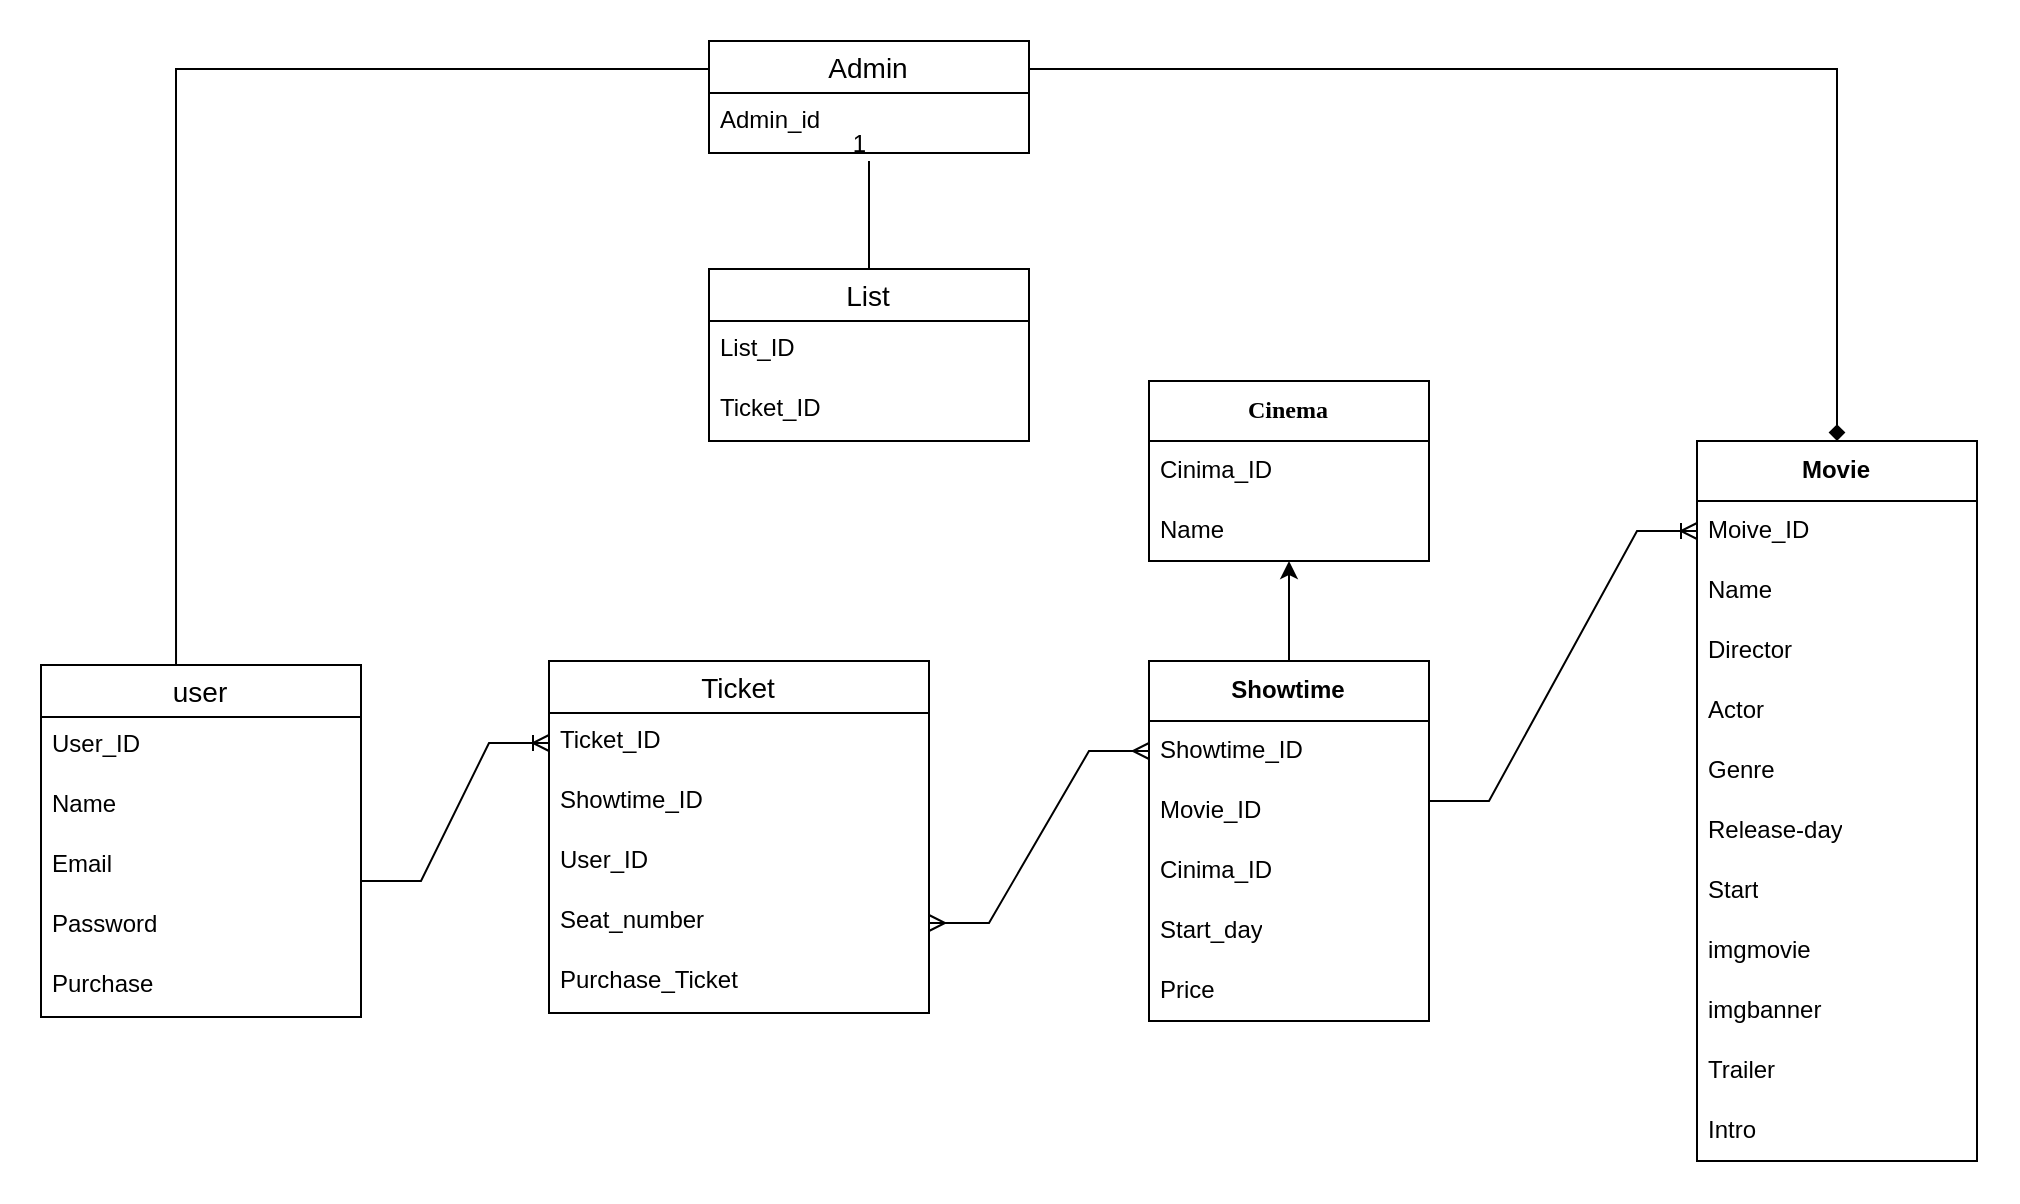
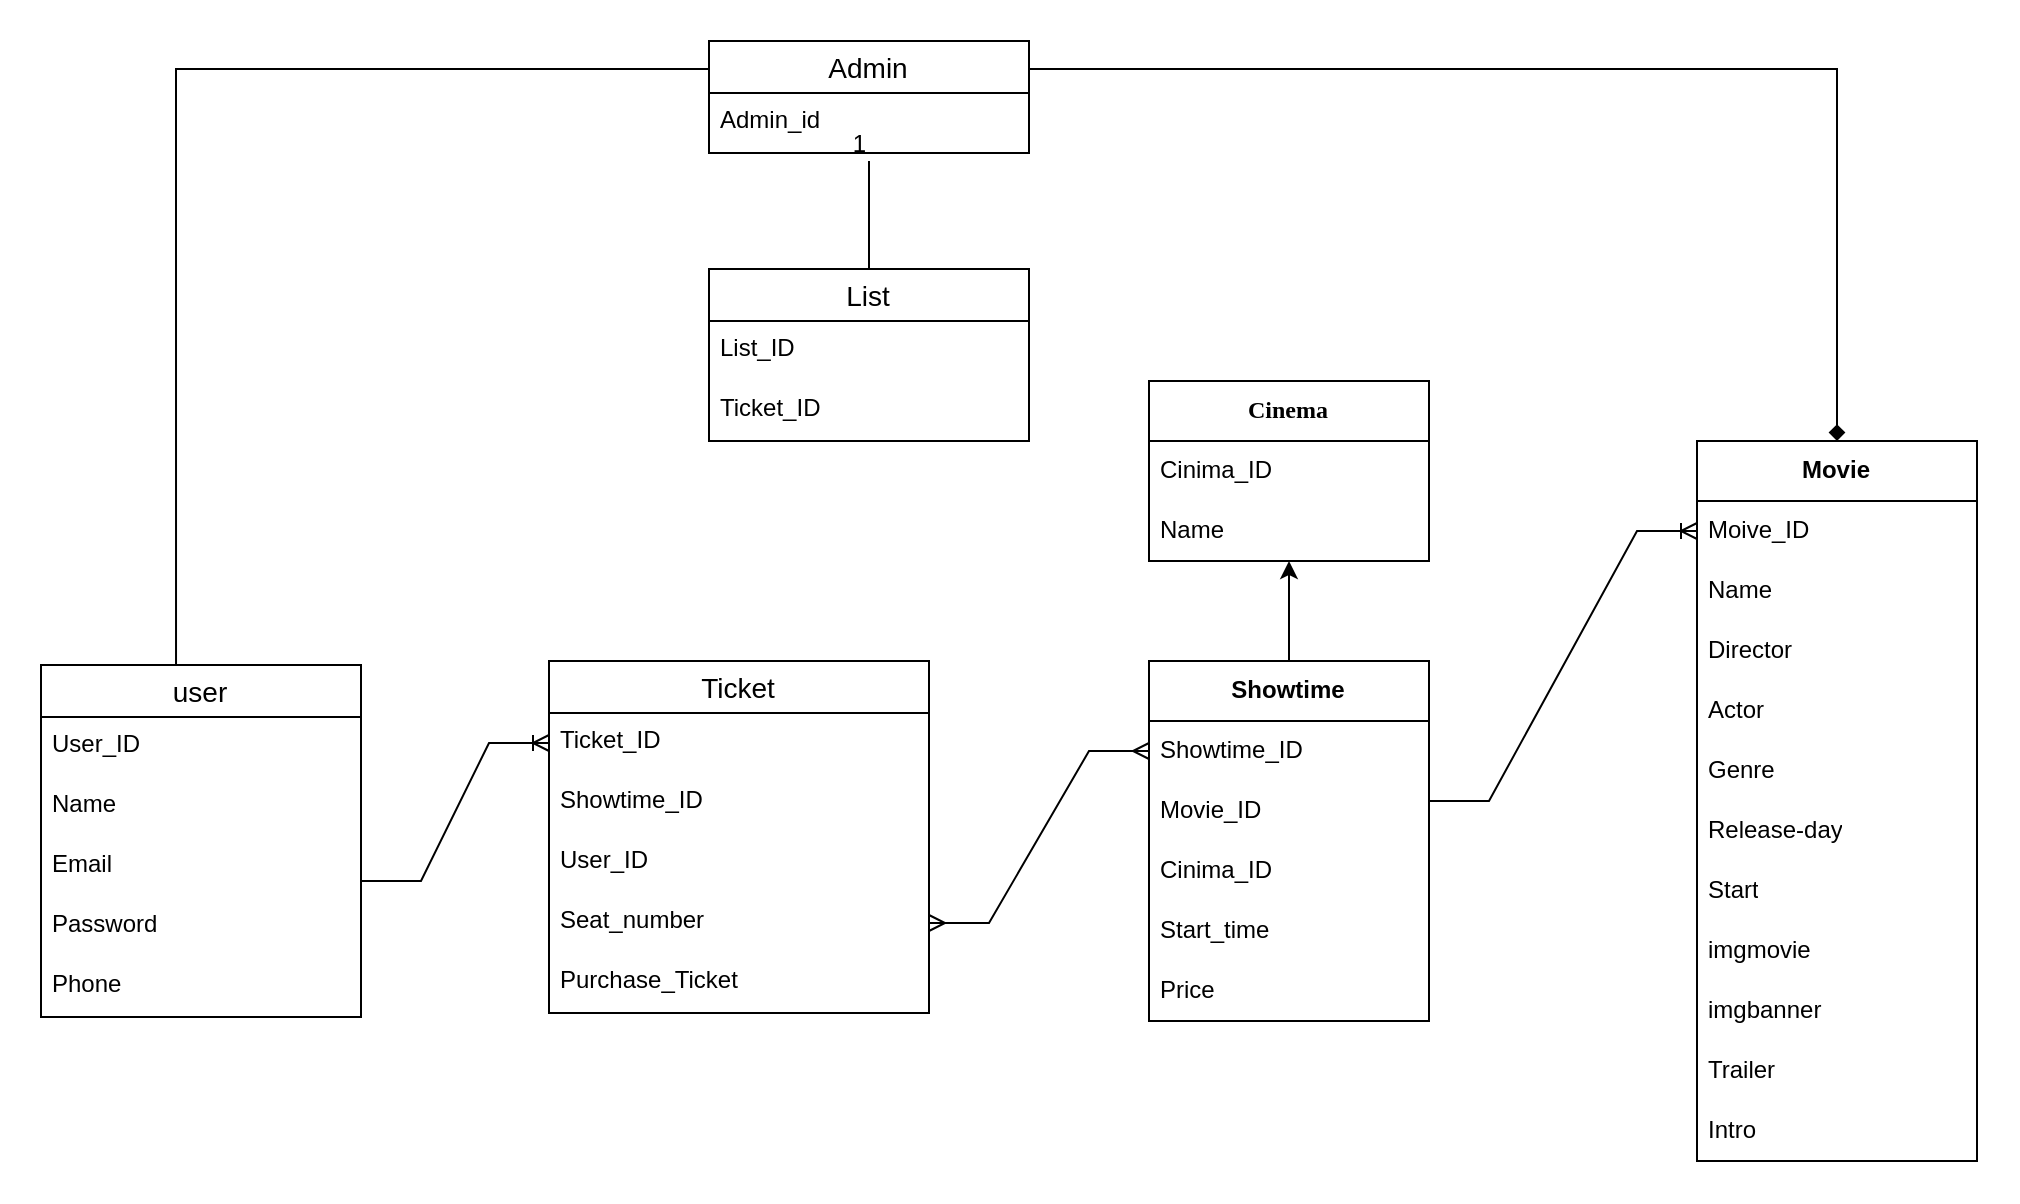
  <mxCell id="0" />
  <mxCell id="1" parent="0" />
  <mxCell id="2" value="Ticket" style="swimlane;fontStyle=0;childLayout=stackLayout;horizontal=1;startSize=26;horizontalStack=0;resizeParent=1;resizeParentMax=0;resizeLast=0;collapsible=1;marginBottom=0;align=center;fontSize=14;" parent="1" vertex="1"><mxGeometry x="274" y="330" width="190" height="176" as="geometry" /></mxCell>
  <mxCell id="3" value="Ticket_ID" style="text;strokeColor=none;fillColor=none;spacingLeft=4;spacingRight=4;overflow=hidden;rotatable=0;points=[[0,0.5],[1,0.5]];portConstraint=eastwest;fontSize=12;whiteSpace=wrap;html=1;" parent="2" vertex="1"><mxGeometry y="26" width="190" height="30" as="geometry" /></mxCell>
  <mxCell id="4" value="Showtime_ID" style="text;strokeColor=none;fillColor=none;spacingLeft=4;spacingRight=4;overflow=hidden;rotatable=0;points=[[0,0.5],[1,0.5]];portConstraint=eastwest;fontSize=12;whiteSpace=wrap;html=1;" parent="2" vertex="1"><mxGeometry y="56" width="190" height="30" as="geometry" /></mxCell>
  <mxCell id="5" value="User_ID" style="text;strokeColor=none;fillColor=none;spacingLeft=4;spacingRight=4;overflow=hidden;rotatable=0;points=[[0,0.5],[1,0.5]];portConstraint=eastwest;fontSize=12;whiteSpace=wrap;html=1;" parent="2" vertex="1"><mxGeometry y="86" width="190" height="30" as="geometry" /></mxCell>
  <mxCell id="6" value="Seat_number" style="text;strokeColor=none;fillColor=none;spacingLeft=4;spacingRight=4;overflow=hidden;rotatable=0;points=[[0,0.5],[1,0.5]];portConstraint=eastwest;fontSize=12;whiteSpace=wrap;html=1;" parent="2" vertex="1"><mxGeometry y="116" width="190" height="30" as="geometry" /></mxCell>
  <mxCell id="7" value="Purchase_Ticket" style="text;strokeColor=none;fillColor=none;spacingLeft=4;spacingRight=4;overflow=hidden;rotatable=0;points=[[0,0.5],[1,0.5]];portConstraint=eastwest;fontSize=12;whiteSpace=wrap;html=1;" parent="2" vertex="1"><mxGeometry y="146" width="190" height="30" as="geometry" /></mxCell>
  <mxCell id="8" style="edgeStyle=orthogonalEdgeStyle;rounded=0;orthogonalLoop=1;jettySize=auto;html=1;exitX=0;exitY=0.25;exitDx=0;exitDy=0;entryX=0.422;entryY=-0.002;entryDx=0;entryDy=0;entryPerimeter=0;endArrow=none;" parent="1" source="10" target="12" edge="1"><mxGeometry relative="1" as="geometry" /></mxCell>
  <mxCell id="9" style="edgeStyle=orthogonalEdgeStyle;rounded=0;orthogonalLoop=1;jettySize=auto;html=1;exitX=1;exitY=0.25;exitDx=0;exitDy=0;entryX=0.5;entryY=0;entryDx=0;entryDy=0;endArrow=diamond;" edge="1" parent="1" source="10" target="23"><mxGeometry relative="1" as="geometry" /></mxCell>
  <mxCell id="10" value="Admin" style="swimlane;fontStyle=0;childLayout=stackLayout;horizontal=1;startSize=26;horizontalStack=0;resizeParent=1;resizeParentMax=0;resizeLast=0;collapsible=1;marginBottom=0;align=center;fontSize=14;" parent="1" vertex="1"><mxGeometry x="354" y="20" width="160" height="56" as="geometry" /></mxCell>
  <mxCell id="11" value="Admin_id" style="text;strokeColor=none;fillColor=none;spacingLeft=4;spacingRight=4;overflow=hidden;rotatable=0;points=[[0,0.5],[1,0.5]];portConstraint=eastwest;fontSize=12;whiteSpace=wrap;html=1;" parent="10" vertex="1"><mxGeometry y="26" width="160" height="30" as="geometry" /></mxCell>
  <mxCell id="12" value="user" style="swimlane;fontStyle=0;childLayout=stackLayout;horizontal=1;startSize=26;horizontalStack=0;resizeParent=1;resizeParentMax=0;resizeLast=0;collapsible=1;marginBottom=0;align=center;fontSize=14;" parent="1" vertex="1"><mxGeometry x="20" y="332" width="160" height="176" as="geometry" /></mxCell>
  <mxCell id="13" value="User_ID" style="text;strokeColor=none;fillColor=none;spacingLeft=4;spacingRight=4;overflow=hidden;rotatable=0;points=[[0,0.5],[1,0.5]];portConstraint=eastwest;fontSize=12;whiteSpace=wrap;html=1;" parent="12" vertex="1"><mxGeometry y="26" width="160" height="30" as="geometry" /></mxCell>
  <mxCell id="14" value="Name" style="text;strokeColor=none;fillColor=none;spacingLeft=4;spacingRight=4;overflow=hidden;rotatable=0;points=[[0,0.5],[1,0.5]];portConstraint=eastwest;fontSize=12;whiteSpace=wrap;html=1;" parent="12" vertex="1"><mxGeometry y="56" width="160" height="30" as="geometry" /></mxCell>
  <mxCell id="15" value="Email" style="text;strokeColor=none;fillColor=none;spacingLeft=4;spacingRight=4;overflow=hidden;rotatable=0;points=[[0,0.5],[1,0.5]];portConstraint=eastwest;fontSize=12;whiteSpace=wrap;html=1;" parent="12" vertex="1"><mxGeometry y="86" width="160" height="30" as="geometry" /></mxCell>
  <mxCell id="16" value="Password" style="text;strokeColor=none;fillColor=none;spacingLeft=4;spacingRight=4;overflow=hidden;rotatable=0;points=[[0,0.5],[1,0.5]];portConstraint=eastwest;fontSize=12;whiteSpace=wrap;html=1;" parent="12" vertex="1"><mxGeometry y="116" width="160" height="30" as="geometry" /></mxCell>
- <mxCell id="17" value="Purchase" style="text;strokeColor=none;fillColor=none;spacingLeft=4;spacingRight=4;overflow=hidden;rotatable=0;points=[[0,0.5],[1,0.5]];portConstraint=eastwest;fontSize=12;whiteSpace=wrap;html=1;" parent="12" vertex="1"><mxGeometry y="146" width="160" height="30" as="geometry" /></mxCell>
+ <mxCell id="17" value="Phone" style="text;strokeColor=none;fillColor=none;spacingLeft=4;spacingRight=4;overflow=hidden;rotatable=0;points=[[0,0.5],[1,0.5]];portConstraint=eastwest;fontSize=12;whiteSpace=wrap;html=1;" parent="12" vertex="1"><mxGeometry y="146" width="160" height="30" as="geometry" /></mxCell>
  <mxCell id="18" value="List" style="swimlane;fontStyle=0;childLayout=stackLayout;horizontal=1;startSize=26;horizontalStack=0;resizeParent=1;resizeParentMax=0;resizeLast=0;collapsible=1;marginBottom=0;align=center;fontSize=14;" parent="1" vertex="1"><mxGeometry x="354" y="134" width="160" height="86" as="geometry" /></mxCell>
  <mxCell id="19" value="List_ID" style="text;strokeColor=none;fillColor=none;spacingLeft=4;spacingRight=4;overflow=hidden;rotatable=0;points=[[0,0.5],[1,0.5]];portConstraint=eastwest;fontSize=12;whiteSpace=wrap;html=1;" parent="18" vertex="1"><mxGeometry y="26" width="160" height="30" as="geometry" /></mxCell>
  <mxCell id="20" value="Ticket_ID" style="text;strokeColor=none;fillColor=none;spacingLeft=4;spacingRight=4;overflow=hidden;rotatable=0;points=[[0,0.5],[1,0.5]];portConstraint=eastwest;fontSize=12;whiteSpace=wrap;html=1;" parent="18" vertex="1"><mxGeometry y="56" width="160" height="30" as="geometry" /></mxCell>
  <mxCell id="21" value="" style="endArrow=none;html=1;rounded=0;exitX=0.5;exitY=0;exitDx=0;exitDy=0;" parent="1" source="18" edge="1"><mxGeometry relative="1" as="geometry"><mxPoint x="364" y="220" as="sourcePoint" /><mxPoint y="80" as="targetPoint" x="434" /></mxGeometry></mxCell>
  <mxCell id="22" value="1" style="resizable=0;html=1;whiteSpace=wrap;align=right;verticalAlign=bottom;" parent="21" connectable="0" vertex="1"><mxGeometry x="1" relative="1" as="geometry" /></mxCell>
  <mxCell id="23" value="&lt;b&gt;Movie&lt;/b&gt;" style="swimlane;fontStyle=0;childLayout=stackLayout;horizontal=1;startSize=30;horizontalStack=0;resizeParent=1;resizeParentMax=0;resizeLast=0;collapsible=1;marginBottom=0;whiteSpace=wrap;html=1;" vertex="1" parent="1"><mxGeometry x="848" y="220" width="140" height="360" as="geometry" /></mxCell>
  <mxCell id="24" value="Moive_ID" style="text;strokeColor=none;fillColor=none;align=left;verticalAlign=middle;spacingLeft=4;spacingRight=4;overflow=hidden;points=[[0,0.5],[1,0.5]];portConstraint=eastwest;rotatable=0;whiteSpace=wrap;html=1;" vertex="1" parent="23"><mxGeometry y="30" width="140" height="30" as="geometry" /></mxCell>
  <mxCell id="25" value="Name" style="text;strokeColor=none;fillColor=none;align=left;verticalAlign=middle;spacingLeft=4;spacingRight=4;overflow=hidden;points=[[0,0.5],[1,0.5]];portConstraint=eastwest;rotatable=0;whiteSpace=wrap;html=1;" vertex="1" parent="23"><mxGeometry y="60" width="140" height="30" as="geometry" /></mxCell>
  <mxCell id="26" value="Director" style="text;strokeColor=none;fillColor=none;align=left;verticalAlign=middle;spacingLeft=4;spacingRight=4;overflow=hidden;points=[[0,0.5],[1,0.5]];portConstraint=eastwest;rotatable=0;whiteSpace=wrap;html=1;" vertex="1" parent="23"><mxGeometry y="90" width="140" height="30" as="geometry" /></mxCell>
  <mxCell id="27" value="Actor" style="text;strokeColor=none;fillColor=none;align=left;verticalAlign=middle;spacingLeft=4;spacingRight=4;overflow=hidden;points=[[0,0.5],[1,0.5]];portConstraint=eastwest;rotatable=0;whiteSpace=wrap;html=1;" vertex="1" parent="23"><mxGeometry y="120" width="140" height="30" as="geometry" /></mxCell>
  <mxCell id="28" value="Genre" style="text;strokeColor=none;fillColor=none;align=left;verticalAlign=middle;spacingLeft=4;spacingRight=4;overflow=hidden;points=[[0,0.5],[1,0.5]];portConstraint=eastwest;rotatable=0;whiteSpace=wrap;html=1;" vertex="1" parent="23"><mxGeometry y="150" width="140" height="30" as="geometry" /></mxCell>
  <mxCell id="29" value="Release-day" style="text;strokeColor=none;fillColor=none;align=left;verticalAlign=middle;spacingLeft=4;spacingRight=4;overflow=hidden;points=[[0,0.5],[1,0.5]];portConstraint=eastwest;rotatable=0;whiteSpace=wrap;html=1;" vertex="1" parent="23"><mxGeometry y="180" width="140" height="30" as="geometry" /></mxCell>
  <mxCell id="30" value="Start" style="text;strokeColor=none;fillColor=none;align=left;verticalAlign=middle;spacingLeft=4;spacingRight=4;overflow=hidden;points=[[0,0.5],[1,0.5]];portConstraint=eastwest;rotatable=0;whiteSpace=wrap;html=1;" vertex="1" parent="23"><mxGeometry y="210" width="140" height="30" as="geometry" /></mxCell>
  <mxCell id="31" value="imgmovie" style="text;strokeColor=none;fillColor=none;align=left;verticalAlign=middle;spacingLeft=4;spacingRight=4;overflow=hidden;points=[[0,0.5],[1,0.5]];portConstraint=eastwest;rotatable=0;whiteSpace=wrap;html=1;" vertex="1" parent="23"><mxGeometry y="240" width="140" height="30" as="geometry" /></mxCell>
  <mxCell id="32" value="imgbanner" style="text;strokeColor=none;fillColor=none;align=left;verticalAlign=middle;spacingLeft=4;spacingRight=4;overflow=hidden;points=[[0,0.5],[1,0.5]];portConstraint=eastwest;rotatable=0;whiteSpace=wrap;html=1;" vertex="1" parent="23"><mxGeometry y="270" width="140" height="30" as="geometry" /></mxCell>
  <mxCell id="33" value="Trailer" style="text;strokeColor=none;fillColor=none;align=left;verticalAlign=middle;spacingLeft=4;spacingRight=4;overflow=hidden;points=[[0,0.5],[1,0.5]];portConstraint=eastwest;rotatable=0;whiteSpace=wrap;html=1;" vertex="1" parent="23"><mxGeometry y="300" width="140" height="30" as="geometry" /></mxCell>
  <mxCell id="34" value="Intro" style="text;strokeColor=none;fillColor=none;align=left;verticalAlign=middle;spacingLeft=4;spacingRight=4;overflow=hidden;points=[[0,0.5],[1,0.5]];portConstraint=eastwest;rotatable=0;whiteSpace=wrap;html=1;" vertex="1" parent="23"><mxGeometry y="330" width="140" height="30" as="geometry" /></mxCell>
  <mxCell id="35" value="&lt;b&gt;&lt;font face=&quot;Verdana&quot;&gt;Cinema&lt;/font&gt;&lt;/b&gt;" style="swimlane;fontStyle=0;childLayout=stackLayout;horizontal=1;startSize=30;horizontalStack=0;resizeParent=1;resizeParentMax=0;resizeLast=0;collapsible=1;marginBottom=0;whiteSpace=wrap;html=1;" vertex="1" parent="1"><mxGeometry x="574" y="190" width="140" height="90" as="geometry" /></mxCell>
  <mxCell id="36" value="Cinima_ID" style="text;strokeColor=none;fillColor=none;align=left;verticalAlign=middle;spacingLeft=4;spacingRight=4;overflow=hidden;points=[[0,0.5],[1,0.5]];portConstraint=eastwest;rotatable=0;whiteSpace=wrap;html=1;" vertex="1" parent="35"><mxGeometry y="30" width="140" height="30" as="geometry" /></mxCell>
  <mxCell id="37" value="Name" style="text;strokeColor=none;fillColor=none;align=left;verticalAlign=middle;spacingLeft=4;spacingRight=4;overflow=hidden;points=[[0,0.5],[1,0.5]];portConstraint=eastwest;rotatable=0;whiteSpace=wrap;html=1;" vertex="1" parent="35"><mxGeometry y="60" width="140" height="30" as="geometry" /></mxCell>
  <mxCell id="38" style="edgeStyle=orthogonalEdgeStyle;rounded=0;orthogonalLoop=1;jettySize=auto;html=1;exitX=0.5;exitY=0;exitDx=0;exitDy=0;" edge="1" parent="1" source="39"><mxGeometry relative="1" as="geometry"><mxPoint x="644" y="280" as="targetPoint" /></mxGeometry></mxCell>
  <mxCell id="39" value="&lt;b&gt;Showtime&lt;/b&gt;" style="swimlane;fontStyle=0;childLayout=stackLayout;horizontal=1;startSize=30;horizontalStack=0;resizeParent=1;resizeParentMax=0;resizeLast=0;collapsible=1;marginBottom=0;whiteSpace=wrap;html=1;" vertex="1" parent="1"><mxGeometry x="574" y="330" width="140" height="180" as="geometry" /></mxCell>
  <mxCell id="40" value="Showtime_ID" style="text;strokeColor=none;fillColor=none;align=left;verticalAlign=middle;spacingLeft=4;spacingRight=4;overflow=hidden;points=[[0,0.5],[1,0.5]];portConstraint=eastwest;rotatable=0;whiteSpace=wrap;html=1;" vertex="1" parent="39"><mxGeometry y="30" width="140" height="30" as="geometry" /></mxCell>
  <mxCell id="41" value="Movie_ID" style="text;strokeColor=none;fillColor=none;align=left;verticalAlign=middle;spacingLeft=4;spacingRight=4;overflow=hidden;points=[[0,0.5],[1,0.5]];portConstraint=eastwest;rotatable=0;whiteSpace=wrap;html=1;" vertex="1" parent="39"><mxGeometry y="60" width="140" height="30" as="geometry" /></mxCell>
  <mxCell id="42" value="Cinima_ID" style="text;strokeColor=none;fillColor=none;align=left;verticalAlign=middle;spacingLeft=4;spacingRight=4;overflow=hidden;points=[[0,0.5],[1,0.5]];portConstraint=eastwest;rotatable=0;whiteSpace=wrap;html=1;" vertex="1" parent="39"><mxGeometry y="90" width="140" height="30" as="geometry" /></mxCell>
- <mxCell id="43" value="Start_day" style="text;strokeColor=none;fillColor=none;align=left;verticalAlign=middle;spacingLeft=4;spacingRight=4;overflow=hidden;points=[[0,0.5],[1,0.5]];portConstraint=eastwest;rotatable=0;whiteSpace=wrap;html=1;" vertex="1" parent="39"><mxGeometry y="120" width="140" height="30" as="geometry" /></mxCell>
+ <mxCell id="43" value="Start_time" style="text;strokeColor=none;fillColor=none;align=left;verticalAlign=middle;spacingLeft=4;spacingRight=4;overflow=hidden;points=[[0,0.5],[1,0.5]];portConstraint=eastwest;rotatable=0;whiteSpace=wrap;html=1;" vertex="1" parent="39"><mxGeometry y="120" width="140" height="30" as="geometry" /></mxCell>
  <mxCell id="44" value="Price" style="text;strokeColor=none;fillColor=none;align=left;verticalAlign=middle;spacingLeft=4;spacingRight=4;overflow=hidden;points=[[0,0.5],[1,0.5]];portConstraint=eastwest;rotatable=0;whiteSpace=wrap;html=1;" vertex="1" parent="39"><mxGeometry y="150" width="140" height="30" as="geometry" /></mxCell>
  <mxCell id="45" value="" style="edgeStyle=entityRelationEdgeStyle;fontSize=12;html=1;endArrow=ERoneToMany;rounded=0;entryX=0;entryY=0.5;entryDx=0;entryDy=0;" edge="1" parent="1" target="24"><mxGeometry width="100" height="100" relative="1" as="geometry"><mxPoint x="714" y="400" as="sourcePoint" /><mxPoint x="814" y="300" as="targetPoint" /></mxGeometry></mxCell>
  <mxCell id="46" value="" style="edgeStyle=entityRelationEdgeStyle;fontSize=12;html=1;endArrow=ERoneToMany;rounded=0;entryX=0;entryY=0.5;entryDx=0;entryDy=0;exitX=1.025;exitY=-0.267;exitDx=0;exitDy=0;exitPerimeter=0;" edge="1" parent="1" target="3"><mxGeometry width="100" height="100" relative="1" as="geometry"><mxPoint x="180" y="439.99" as="sourcePoint" /><mxPoint x="270" y="371" as="targetPoint" /></mxGeometry></mxCell>
  <mxCell id="47" value="" style="edgeStyle=entityRelationEdgeStyle;fontSize=12;html=1;endArrow=ERmany;startArrow=ERmany;rounded=0;entryX=0;entryY=0.5;entryDx=0;entryDy=0;exitX=1;exitY=0.5;exitDx=0;exitDy=0;" edge="1" parent="1" source="6" target="40"><mxGeometry width="100" height="100" relative="1" as="geometry"><mxPoint x="424" y="450" as="sourcePoint" /><mxPoint x="524" y="350" as="targetPoint" /></mxGeometry></mxCell>
